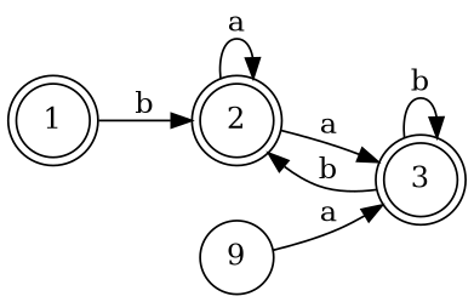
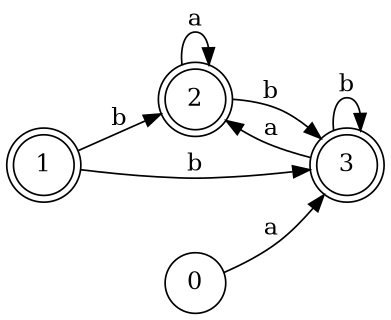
  digraph {
    rankdir=LR
    node [shape=doublecircle]
    1
    2
    3
-   0 [shape=circle label=9]
+   0 [shape=circle]
    1 -> 2 [label=b]
+   1 -> 3 [label=b]
    2 -> 2 [label=a]
-   2 -> 3 [label=a]
-   3 -> 2 [label=b]
+   2 -> 3 [label=b]
+   3 -> 2 [label=a]
    3 -> 3 [label=b]
    0 -> 3 [label=a]
  }
